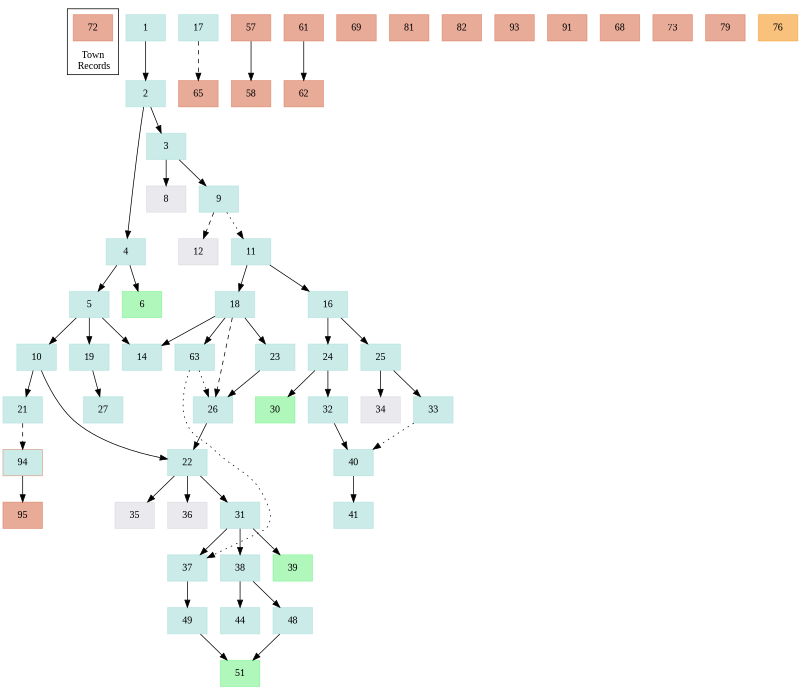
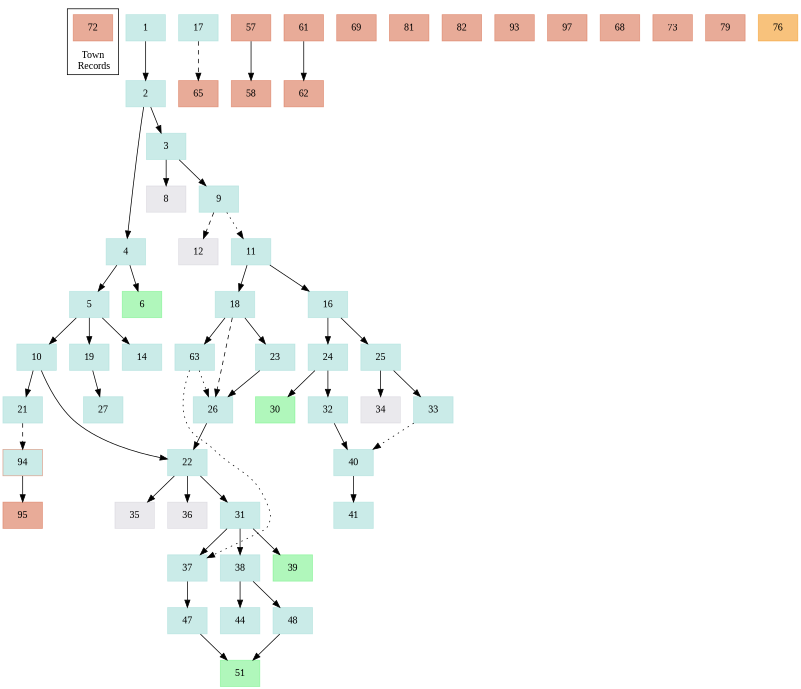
  digraph {
    fontname="Liberation Serif"
    node [color="#a1dbd690" fixedsize=true fontname="Liberation Serif" shape=box style=filled]
    edge [fontname="Liberation Serif"]
    72 [color="#d76b4a90"]
    1
    2
    3
    4
    9
    8 [color="#928CA230"]
    5
    6 [color="#4cee6570"]
    11
    12 [color="#928CA230"]
    18
    16
    10
    14
    19
    21
    22
    27
    94 [color="#d76b4a90" fillcolor="#a1dbd690"]
    35 [color="#928CA230"]
    36 [color="#928CA230"]
    31
    95 [color="#d76b4a90"]
    23
    26
    n27 [label=63]
    24
    25
    37
    32
    30 [color="#4cee6570"]
    33
    34 [color="#928CA230"]
    40
    38
    39 [color="#4cee6570"]
-   47 [label=49]
+   47
    41
    48
    44
    51 [color="#4cee6570"]
    65 [color="#d76b4a90"]
    17
    57 [color="#d76b4a90"]
    58 [color="#d76b4a90"]
    61 [color="#d76b4a90"]
    62 [color="#d76b4a90"]
    69 [color="#d76b4a90"]
    81 [color="#d76b4a90"]
    82 [color="#d76b4a90"]
    93 [color="#d76b4a90"]
-   91 [color="#d76b4a90"]
+   91 [color="#d76b4a90" label=97]
    68 [color="#d76b4a90"]
    73 [color="#d76b4a90"]
    79 [color="#d76b4a90"]
    76 [color="#f2931790"]
    subgraph cluster_1 {
      label="Town\n Records"
      labelloc=b
      rankdir=TD
      72
    }
    1 -> 2
    2 -> 3
    2 -> 4
    3 -> 9
    3 -> 8
    4 -> 5
    4 -> 6
    9 -> 11 [style=dotted]
    9 -> 12 [style=dashed]
    5 -> 10
    5 -> 14
    5 -> 19
    11 -> 18
    11 -> 16
-   18 -> 14
    18 -> 23
    18 -> 26 [style=dashed]
    18 -> n27
    16 -> 24
    16 -> 25
    10 -> 21
    10 -> 22
    19 -> 27
    21 -> 94 [style=dashed]
    22 -> 35
    22 -> 36
    22 -> 31
    94 -> 95
    31 -> 37
    31 -> 38
    31 -> 39
    23 -> 26
    26 -> 22
    n27 -> 26 [style=dotted]
    n27 -> 37 [constraint=false style=dotted]
    24 -> 32
    24 -> 30
    25 -> 33
    25 -> 34
    37 -> 47
    32 -> 40
    33 -> 40 [style=dotted]
    40 -> 41
    38 -> 48
    38 -> 44
    47 -> 51
    48 -> 51
    17 -> 65 [style=dashed]
    57 -> 58
    61 -> 62
  }
